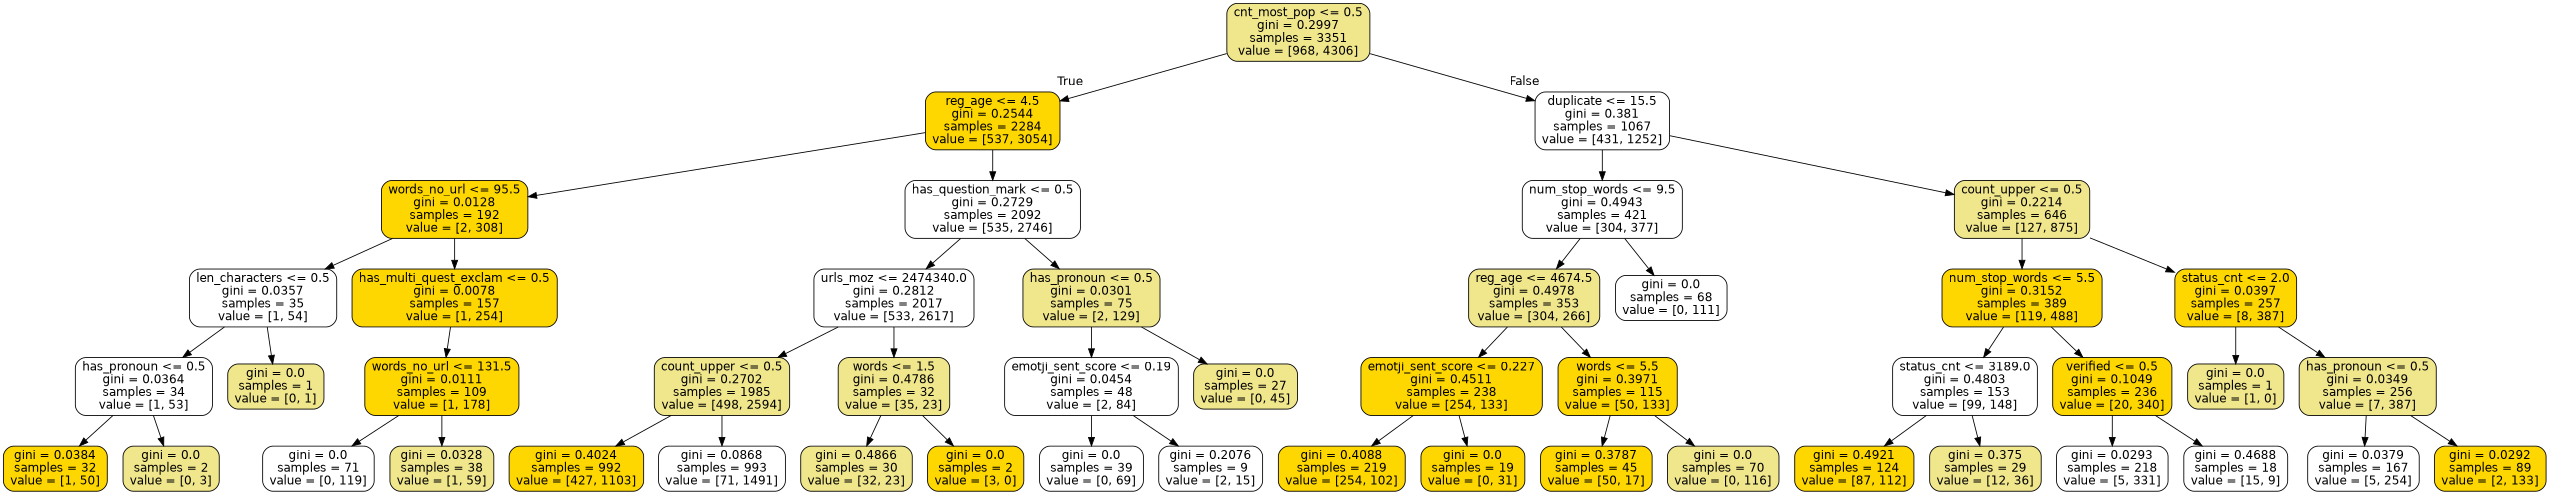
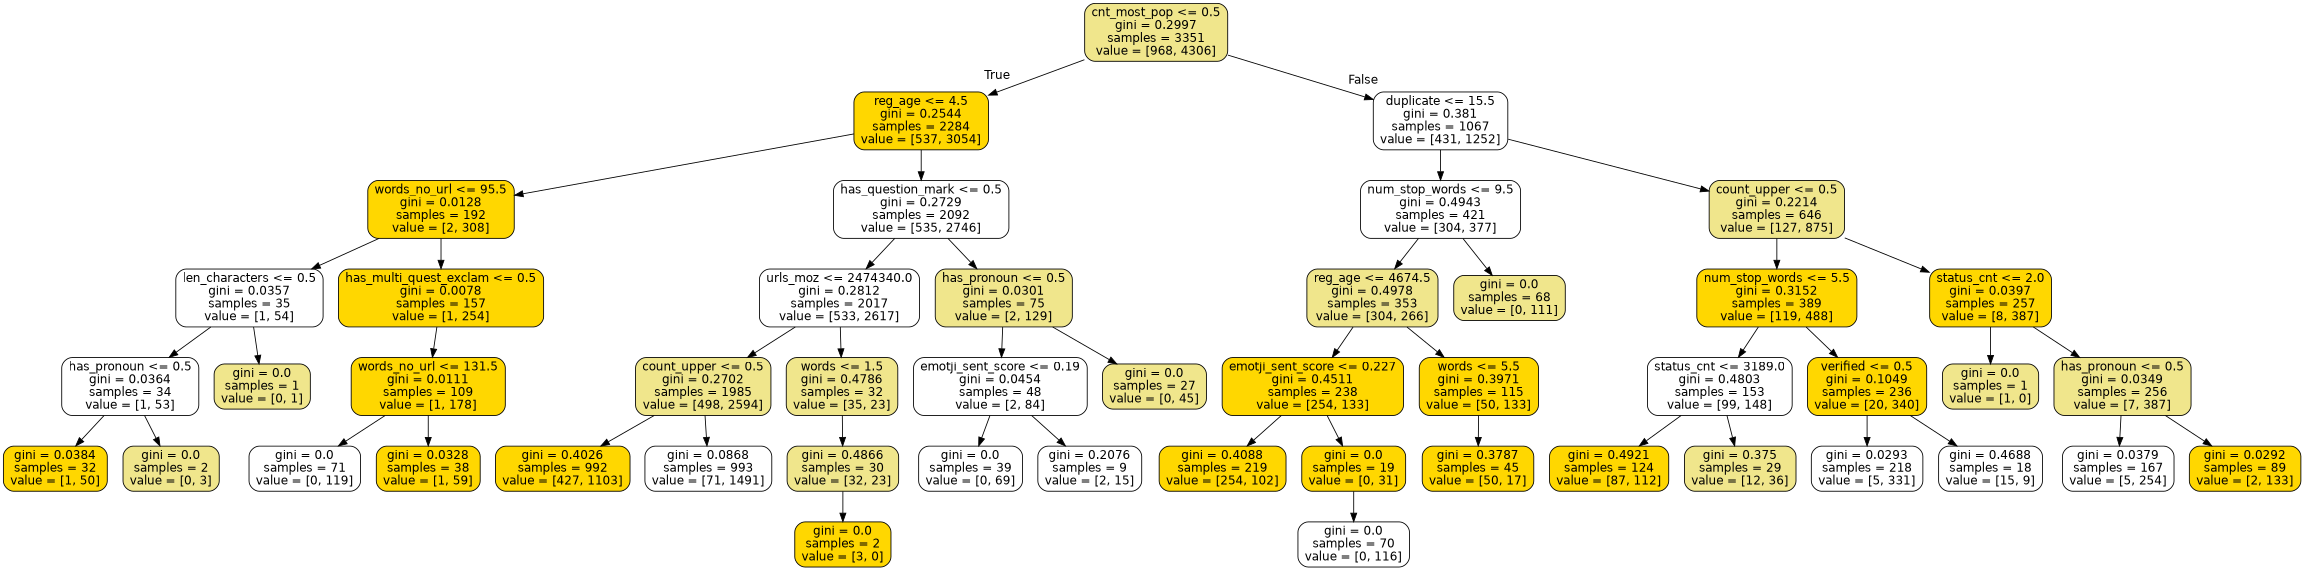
  digraph {
    node [color=black fillcolor=gold fontname=helvetica shape=box style="filled, rounded"]
    edge [fontname=helvetica]
    n1 [fillcolor=khaki label="cnt_most_pop <= 0.5\ngini = 0.2997\nsamples = 3351\nvalue = [968, 4306]"]
    n2 [label="reg_age <= 4.5\ngini = 0.2544\nsamples = 2284\nvalue = [537, 3054]"]
    n3 [fillcolor=white label="duplicate <= 15.5\ngini = 0.381\nsamples = 1067\nvalue = [431, 1252]"]
    n4 [label="words_no_url <= 95.5\ngini = 0.0128\nsamples = 192\nvalue = [2, 308]"]
    n5 [fillcolor=white label="has_question_mark <= 0.5\ngini = 0.2729\nsamples = 2092\nvalue = [535, 2746]"]
    n6 [fillcolor=white label="num_stop_words <= 9.5\ngini = 0.4943\nsamples = 421\nvalue = [304, 377]"]
    n7 [fillcolor=khaki label="count_upper <= 0.5\ngini = 0.2214\nsamples = 646\nvalue = [127, 875]"]
    n8 [fillcolor=white label="len_characters <= 0.5\ngini = 0.0357\nsamples = 35\nvalue = [1, 54]"]
    n9 [label="has_multi_quest_exclam <= 0.5\ngini = 0.0078\nsamples = 157\nvalue = [1, 254]"]
    n10 [fillcolor=white label="urls_moz <= 2474340.0\ngini = 0.2812\nsamples = 2017\nvalue = [533, 2617]"]
    n11 [fillcolor=khaki label="has_pronoun <= 0.5\ngini = 0.0301\nsamples = 75\nvalue = [2, 129]"]
    n12 [fillcolor=white label="has_pronoun <= 0.5\ngini = 0.0364\nsamples = 34\nvalue = [1, 53]"]
    n13 [fillcolor=khaki label="gini = 0.0\nsamples = 1\nvalue = [0, 1]"]
    n14 [label="words_no_url <= 131.5\ngini = 0.0111\nsamples = 109\nvalue = [1, 178]"]
    n15 [label="gini = 0.0384\nsamples = 32\nvalue = [1, 50]"]
    n16 [fillcolor=khaki label="gini = 0.0\nsamples = 2\nvalue = [0, 3]"]
    n17 [fillcolor=white label="gini = 0.0\nsamples = 71\nvalue = [0, 119]"]
-   n18 [fillcolor=khaki label="gini = 0.0328\nsamples = 38\nvalue = [1, 59]"]
+   n18 [label="gini = 0.0328\nsamples = 38\nvalue = [1, 59]"]
    n19 [fillcolor=khaki label="count_upper <= 0.5\ngini = 0.2702\nsamples = 1985\nvalue = [498, 2594]"]
    n20 [fillcolor=khaki label="words <= 1.5\ngini = 0.4786\nsamples = 32\nvalue = [35, 23]"]
    n21 [fillcolor=white label="emotji_sent_score <= 0.19\ngini = 0.0454\nsamples = 48\nvalue = [2, 84]"]
    n22 [fillcolor=khaki label="gini = 0.0\nsamples = 27\nvalue = [0, 45]"]
-   n23 [label="gini = 0.4024\nsamples = 992\nvalue = [427, 1103]"]
+   n23 [label="gini = 0.4026\nsamples = 992\nvalue = [427, 1103]"]
    n24 [fillcolor=white label="gini = 0.0868\nsamples = 993\nvalue = [71, 1491]"]
    n25 [fillcolor=khaki label="gini = 0.4866\nsamples = 30\nvalue = [32, 23]"]
    n26 [label="gini = 0.0\nsamples = 2\nvalue = [3, 0]"]
    n27 [fillcolor=white label="gini = 0.0\nsamples = 39\nvalue = [0, 69]"]
    n28 [fillcolor=white label="gini = 0.2076\nsamples = 9\nvalue = [2, 15]"]
    n29 [fillcolor=khaki label="reg_age <= 4674.5\ngini = 0.4978\nsamples = 353\nvalue = [304, 266]"]
-   n30 [fillcolor=white label="gini = 0.0\nsamples = 68\nvalue = [0, 111]"]
+   n30 [fillcolor=khaki label="gini = 0.0\nsamples = 68\nvalue = [0, 111]"]
    n31 [label="num_stop_words <= 5.5\ngini = 0.3152\nsamples = 389\nvalue = [119, 488]"]
    n32 [label="status_cnt <= 2.0\ngini = 0.0397\nsamples = 257\nvalue = [8, 387]"]
    n33 [label="emotji_sent_score <= 0.227\ngini = 0.4511\nsamples = 238\nvalue = [254, 133]"]
    n34 [label="words <= 5.5\ngini = 0.3971\nsamples = 115\nvalue = [50, 133]"]
    n35 [label="gini = 0.4088\nsamples = 219\nvalue = [254, 102]"]
    n36 [label="gini = 0.0\nsamples = 19\nvalue = [0, 31]"]
    n37 [label="gini = 0.3787\nsamples = 45\nvalue = [50, 17]"]
-   n38 [fillcolor=khaki label="gini = 0.0\nsamples = 70\nvalue = [0, 116]"]
+   n38 [fillcolor=white label="gini = 0.0\nsamples = 70\nvalue = [0, 116]"]
    n39 [fillcolor=white label="status_cnt <= 3189.0\ngini = 0.4803\nsamples = 153\nvalue = [99, 148]"]
    n40 [label="verified <= 0.5\ngini = 0.1049\nsamples = 236\nvalue = [20, 340]"]
    n41 [fillcolor=khaki label="gini = 0.0\nsamples = 1\nvalue = [1, 0]"]
    n42 [fillcolor=khaki label="has_pronoun <= 0.5\ngini = 0.0349\nsamples = 256\nvalue = [7, 387]"]
    n43 [label="gini = 0.4921\nsamples = 124\nvalue = [87, 112]"]
    n44 [fillcolor=khaki label="gini = 0.375\nsamples = 29\nvalue = [12, 36]"]
    n45 [fillcolor=white label="gini = 0.0293\nsamples = 218\nvalue = [5, 331]"]
    n46 [fillcolor=white label="gini = 0.4688\nsamples = 18\nvalue = [15, 9]"]
    n47 [fillcolor=white label="gini = 0.0379\nsamples = 167\nvalue = [5, 254]"]
    n48 [label="gini = 0.0292\nsamples = 89\nvalue = [2, 133]"]
    n1 -> n2 [headlabel=True labelangle=45 labeldistance=2.5]
    n1 -> n3 [headlabel=False labelangle=-45 labeldistance=2.5]
    n2 -> n4
    n2 -> n5
    n3 -> n6
    n3 -> n7
    n4 -> n8
    n4 -> n9
    n5 -> n10
    n5 -> n11
    n6 -> n29
    n6 -> n30
    n7 -> n31
    n7 -> n32
    n8 -> n12
    n8 -> n13
    n9 -> n14
    n10 -> n19
    n10 -> n20
    n11 -> n21
    n11 -> n22
    n12 -> n15
    n12 -> n16
    n14 -> n17
    n14 -> n18
    n19 -> n23
    n19 -> n24
    n20 -> n25
-   n20 -> n26
+   n25 -> n26
    n21 -> n27
    n21 -> n28
    n29 -> n33
    n29 -> n34
    n31 -> n39
    n31 -> n40
    n32 -> n41
    n32 -> n42
    n33 -> n35
    n33 -> n36
    n34 -> n37
-   n34 -> n38
+   n36 -> n38
    n39 -> n43
    n39 -> n44
    n40 -> n45
    n40 -> n46
    n42 -> n47
    n42 -> n48
  }
